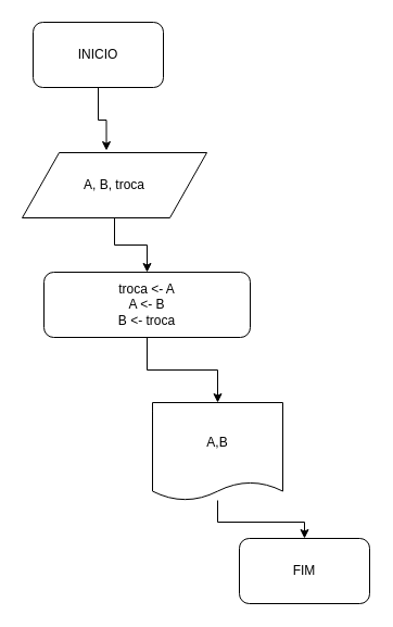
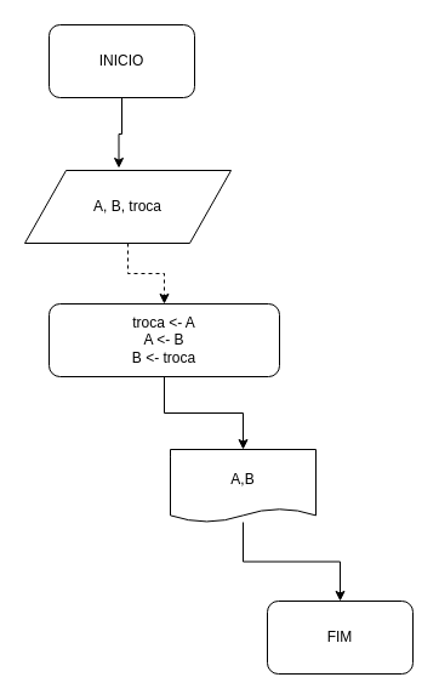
  <mxCell id="0" />
  <mxCell id="1" parent="0" />
  <mxCell id="2" style="edgeStyle=orthogonalEdgeStyle;rounded=0;orthogonalLoop=1;jettySize=auto;html=1;entryX=0.456;entryY=-0.033;entryDx=0;entryDy=0;entryPerimeter=0;" parent="1" source="3" target="5" edge="1"><mxGeometry relative="1" as="geometry" /></mxCell>
- <mxCell id="3" value="INICIO" style="rounded=1;whiteSpace=wrap;html=1;" parent="1" vertex="1"><mxGeometry x="30" y="20" width="120" height="60" as="geometry" /></mxCell>
- <mxCell id="4" style="edgeStyle=orthogonalEdgeStyle;rounded=0;orthogonalLoop=1;jettySize=auto;html=1;entryX=0.5;entryY=0;entryDx=0;entryDy=0;" parent="1" source="5" target="7" edge="1"><mxGeometry relative="1" as="geometry" /></mxCell>
+ <mxCell id="3" value="INICIO" style="rounded=1;whiteSpace=wrap;html=1;" parent="1" vertex="1"><mxGeometry x="40" y="20" width="120" height="60" as="geometry" /></mxCell>
+ <mxCell id="4" style="edgeStyle=orthogonalEdgeStyle;rounded=0;orthogonalLoop=1;jettySize=auto;html=1;entryX=0.5;entryY=0;entryDx=0;entryDy=0;dashed=1;" parent="1" source="5" target="7" edge="1"><mxGeometry relative="1" as="geometry" /></mxCell>
  <mxCell id="5" value="A, B, troca" style="shape=parallelogram;perimeter=parallelogramPerimeter;whiteSpace=wrap;html=1;" parent="1" vertex="1"><mxGeometry x="20" y="140" width="170" height="60" as="geometry" /></mxCell>
  <mxCell id="6" style="edgeStyle=orthogonalEdgeStyle;rounded=0;orthogonalLoop=1;jettySize=auto;html=1;entryX=0.5;entryY=0;entryDx=0;entryDy=0;" parent="1" source="7" target="9" edge="1"><mxGeometry relative="1" as="geometry" /></mxCell>
  <mxCell id="7" value="&lt;div&gt;troca &amp;lt;- A&lt;/div&gt;&lt;div&gt;A &amp;lt;- B&lt;/div&gt;&lt;div&gt;B &amp;lt;- troca&lt;/div&gt;" style="whiteSpace=wrap;html=1;rounded=1;" parent="1" vertex="1"><mxGeometry x="40" y="250" width="190" height="60" as="geometry" /></mxCell>
  <mxCell id="8" style="edgeStyle=orthogonalEdgeStyle;rounded=0;orthogonalLoop=1;jettySize=auto;html=1;entryX=0.5;entryY=0;entryDx=0;entryDy=0;" parent="1" source="9" target="10" edge="1"><mxGeometry relative="1" as="geometry" /></mxCell>
- <mxCell id="9" value="A,B" style="shape=document;whiteSpace=wrap;html=1;boundedLbl=1;size=0.188;" parent="1" vertex="1"><mxGeometry x="140" y="370" width="120" height="90" as="geometry" /></mxCell>
+ <mxCell id="9" value="A,B" style="shape=document;whiteSpace=wrap;html=1;boundedLbl=1;size=0.188;" parent="1" vertex="1"><mxGeometry x="140" y="370" width="120" height="60" as="geometry" /></mxCell>
  <mxCell id="10" value="FIM" style="rounded=1;whiteSpace=wrap;html=1;" parent="1" vertex="1"><mxGeometry x="220" y="495" width="120" height="60" as="geometry" /></mxCell>
